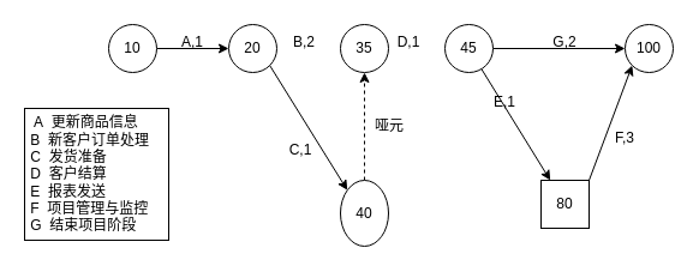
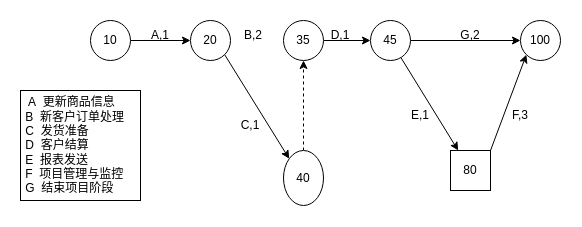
  <mxCell id="0" />
  <mxCell id="1" parent="0" />
  <mxCell id="2" value="&amp;nbsp; A&amp;nbsp; 更新商品信息&lt;br&gt;&amp;nbsp;B&amp;nbsp; 新客户订单处理&amp;nbsp;&lt;br&gt;&amp;nbsp;C&amp;nbsp; 发货准备&lt;br&gt;&amp;nbsp;D&amp;nbsp; 客户结算&lt;br&gt;&amp;nbsp;E&amp;nbsp; 报表发送&lt;br&gt;&amp;nbsp;F&amp;nbsp; 项目管理与监控&lt;br&gt;&amp;nbsp;G&amp;nbsp; 结束项目阶段" style="rounded=0;whiteSpace=wrap;html=1;align=left;" vertex="1" parent="1"><mxGeometry x="20" y="90" width="120" height="110" as="geometry" /></mxCell>
  <mxCell id="3" style="edgeStyle=orthogonalEdgeStyle;rounded=0;orthogonalLoop=1;jettySize=auto;html=1;exitX=1;exitY=0.5;exitDx=0;exitDy=0;entryX=0;entryY=0.5;entryDx=0;entryDy=0;" edge="1" parent="1" source="4" target="6"><mxGeometry relative="1" as="geometry" /></mxCell>
  <mxCell id="4" value="10" style="ellipse;whiteSpace=wrap;html=1;" vertex="1" parent="1"><mxGeometry x="90" y="20" width="40" height="40" as="geometry" /></mxCell>
  <mxCell id="5" style="rounded=0;orthogonalLoop=1;jettySize=auto;html=1;exitX=1;exitY=1;exitDx=0;exitDy=0;entryX=0;entryY=0;entryDx=0;entryDy=0;" edge="1" parent="1" source="6" target="10"><mxGeometry relative="1" as="geometry" /></mxCell>
  <mxCell id="6" value="20" style="ellipse;whiteSpace=wrap;html=1;" vertex="1" parent="1"><mxGeometry x="190" y="20" width="40" height="40" as="geometry" /></mxCell>
+ <mxCell id="7" style="edgeStyle=orthogonalEdgeStyle;rounded=0;orthogonalLoop=1;jettySize=auto;html=1;exitX=1;exitY=0.5;exitDx=0;exitDy=0;entryX=0;entryY=0.5;entryDx=0;entryDy=0;" edge="1" parent="1" source="8" target="13"><mxGeometry relative="1" as="geometry" /></mxCell>
  <mxCell id="8" value="35" style="ellipse;whiteSpace=wrap;html=1;" vertex="1" parent="1"><mxGeometry x="283" y="20" width="40" height="40" as="geometry" /></mxCell>
  <mxCell id="9" style="edgeStyle=orthogonalEdgeStyle;rounded=0;orthogonalLoop=1;jettySize=auto;html=1;exitX=0.5;exitY=0;exitDx=0;exitDy=0;entryX=0.5;entryY=1;entryDx=0;entryDy=0;dashed=1;" edge="1" parent="1" source="10" target="8"><mxGeometry relative="1" as="geometry" /></mxCell>
  <mxCell id="10" value="40" style="ellipse;whiteSpace=wrap;html=1;" vertex="1" parent="1"><mxGeometry x="283" y="150" width="40" height="55" as="geometry" /></mxCell>
  <mxCell id="11" value="" style="rounded=0;orthogonalLoop=1;jettySize=auto;html=1;" edge="1" parent="1" source="13" target="15"><mxGeometry relative="1" as="geometry" /></mxCell>
  <mxCell id="12" style="edgeStyle=orthogonalEdgeStyle;rounded=0;orthogonalLoop=1;jettySize=auto;html=1;exitX=1;exitY=0.5;exitDx=0;exitDy=0;entryX=0;entryY=0.5;entryDx=0;entryDy=0;" edge="1" parent="1" source="13" target="22"><mxGeometry relative="1" as="geometry" /></mxCell>
  <mxCell id="13" value="45" style="ellipse;whiteSpace=wrap;html=1;" vertex="1" parent="1"><mxGeometry x="370" y="20" width="40" height="40" as="geometry" /></mxCell>
  <mxCell id="14" style="rounded=0;orthogonalLoop=1;jettySize=auto;html=1;exitX=1;exitY=0;exitDx=0;exitDy=0;entryX=0;entryY=1;entryDx=0;entryDy=0;" edge="1" parent="1" source="15" target="22"><mxGeometry relative="1" as="geometry" /></mxCell>
  <mxCell id="15" value="80" style="whiteSpace=wrap;html=1;rounded=0;" vertex="1" parent="1"><mxGeometry x="450" y="150" width="40" height="40" as="geometry" /></mxCell>
  <mxCell id="16" value="A,1" style="text;html=1;strokeColor=none;fillColor=none;align=center;verticalAlign=middle;whiteSpace=wrap;rounded=0;" vertex="1" parent="1"><mxGeometry x="130" y="20" width="60" height="30" as="geometry" /></mxCell>
  <mxCell id="17" value="B,2" style="text;html=1;strokeColor=none;fillColor=none;align=center;verticalAlign=middle;whiteSpace=wrap;rounded=0;" vertex="1" parent="1"><mxGeometry x="223" y="20" width="60" height="30" as="geometry" /></mxCell>
  <mxCell id="18" value="C,1" style="text;html=1;strokeColor=none;fillColor=none;align=center;verticalAlign=middle;whiteSpace=wrap;rounded=0;" vertex="1" parent="1"><mxGeometry x="220" y="110" width="60" height="30" as="geometry" /></mxCell>
- <mxCell id="19" value="哑元" style="text;html=1;strokeColor=none;fillColor=none;align=center;verticalAlign=middle;whiteSpace=wrap;rounded=0;" vertex="1" parent="1"><mxGeometry x="294" y="90" width="60" height="30" as="geometry" /></mxCell>
  <mxCell id="20" value="D,1" style="text;html=1;strokeColor=none;fillColor=none;align=center;verticalAlign=middle;whiteSpace=wrap;rounded=0;" vertex="1" parent="1"><mxGeometry x="310" y="20" width="60" height="30" as="geometry" /></mxCell>
- <mxCell id="21" value="E,1" style="text;html=1;strokeColor=none;fillColor=none;align=center;verticalAlign=middle;whiteSpace=wrap;rounded=0;" vertex="1" parent="1"><mxGeometry x="390" y="70" width="60" height="30" as="geometry" /></mxCell>
+ <mxCell id="21" value="E,1" style="text;html=1;strokeColor=none;fillColor=none;align=center;verticalAlign=middle;whiteSpace=wrap;rounded=0;" vertex="1" parent="1"><mxGeometry x="390" y="100" width="60" height="30" as="geometry" /></mxCell>
  <mxCell id="22" value="100" style="ellipse;whiteSpace=wrap;html=1;" vertex="1" parent="1"><mxGeometry x="520" y="20" width="40" height="40" as="geometry" /></mxCell>
  <mxCell id="23" value="F,3" style="text;html=1;strokeColor=none;fillColor=none;align=center;verticalAlign=middle;whiteSpace=wrap;rounded=0;" vertex="1" parent="1"><mxGeometry x="490" y="100" width="60" height="30" as="geometry" /></mxCell>
  <mxCell id="24" value="G,2" style="text;html=1;strokeColor=none;fillColor=none;align=center;verticalAlign=middle;whiteSpace=wrap;rounded=0;" vertex="1" parent="1"><mxGeometry x="440" y="20" width="60" height="30" as="geometry" /></mxCell>
